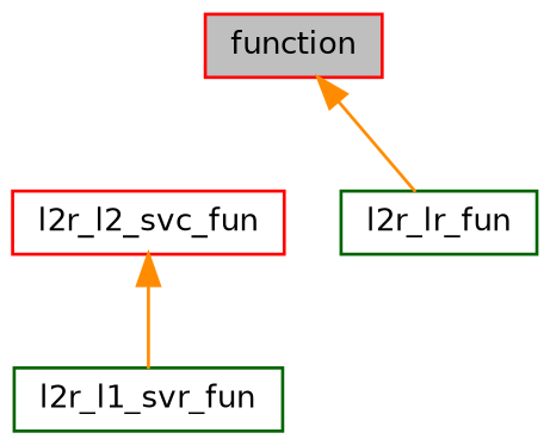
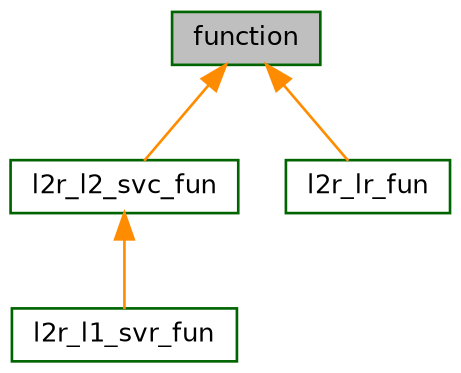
  digraph {
    node [color=red fillcolor=white fontname=Helvetica fontsize=10 shape=record style=filled]
    edge [color=darkorange dir=back fontname=Helvetica fontsize=10 labelfontname=Helvetica labelfontsize=10 style=solid]
-   n1 [fillcolor=grey75 fontcolor=black height=0.2 label=function width=0.4]
-   n2 [height=0.2 label=l2r_l2_svc_fun width=0.4]
+   n1 [color=darkgreen fillcolor=grey75 fontcolor=black height=0.2 label=function width=0.4]
+   n2 [color=darkgreen height=0.2 label=l2r_l2_svc_fun width=0.4]
    n3 [color=darkgreen height=0.2 label=l2r_lr_fun width=0.4]
    n4 [color=darkgreen height=0.2 label=l2r_l1_svr_fun width=0.4]
+   n1 -> n2
    n1 -> n3
    n2 -> n4
  }
